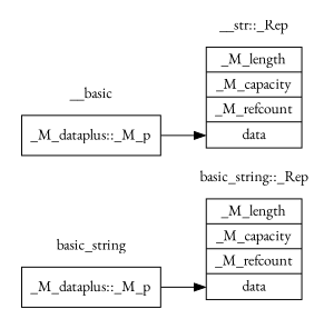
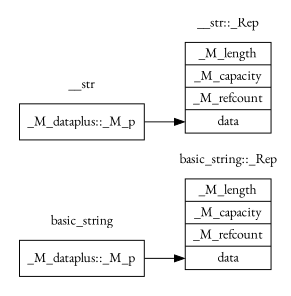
  digraph {
    rankdir=LR
    fontname="EB Garamond"
    node [shape=record fontname="EB Garamond"]
    edge [headport=f3 fontname="EB Garamond"]
    n1 [label="<f0>_M_length|<f1>_M_capacity|<f2>_M_refcount|<f3>data"]
    n2 [label="_M_dataplus::_M_p"]
    n3 [label="<f0>_M_length|<f1>_M_capacity|<f2>_M_refcount|<f3>data"]
    n4 [label="_M_dataplus::_M_p"]
    subgraph cluster_1 {
      color=white
      label="basic_string::_Rep"
      n1
    }
    subgraph cluster_2 {
      color=white
      label=basic_string
      n2
    }
    subgraph cluster_3 {
      color=white
      label="__str::_Rep"
      n3
    }
    subgraph cluster_4 {
      color=white
-     label=__basic
+     label=__str
      n4
    }
    n2 -> n1
    n4 -> n3
  }
